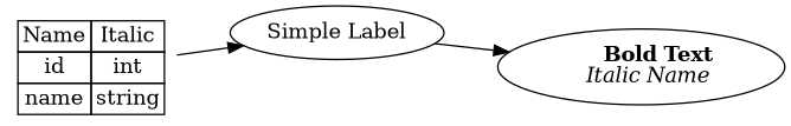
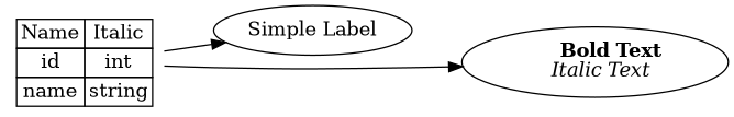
  digraph {
    rankdir=LR
    n1 [label=<     <TABLE BORDER="0" CELLBORDER="1" CELLSPACING="0">       <TR><TD>Name</TD><TD>Italic</TD></TR>       <TR><TD>id</TD><TD>int</TD></TR>       <TR><TD>name</TD><TD>string</TD></TR>     </TABLE>   > shape=none]
    n2 [label="Simple Label"]
-   n3 [label=<     <B>Bold Text</B><BR/>     <I>Italic Name</I>   >]
+   n3 [label=<     <B>Bold Text</B><BR/>     <I>Italic Text</I>   >]
    n1 -> n2
-   n2 -> n3
+   n1 -> n3
  }
